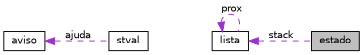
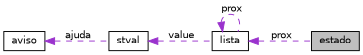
  digraph {
    rankdir=LR
    node [color=black fillcolor=white fontname=Helvetica fontsize=10 shape=record style=filled]
    edge [color=darkorchid3 dir=back fontname=Helvetica fontsize=10 labelfontname=Helvetica labelfontsize=10 style=dashed]
    n1 [fillcolor=grey75 fontcolor=black height=0.2 label=estado width=0.4]
    n2 [height=0.2 label=aviso width=0.4]
    n3 [height=0.2 label=stval width=0.4]
    n4 [height=0.2 label=lista width=0.4]
    n2 -> n3 [label=" ajuda"]
-   n4 -> n1 [label=" stack"]
+   n3 -> n4 [label=" value"]
+   n4 -> n1 [label=" prox"]
    n4 -> n4 [label=" prox"]
  }
